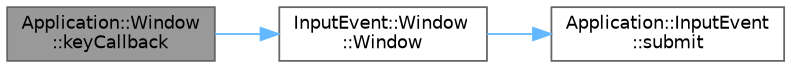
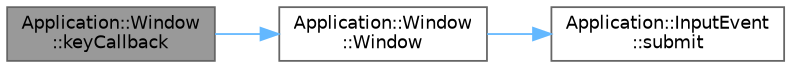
  digraph {
    rankdir=LR
    node [color=grey40 fillcolor=white fontname=Helvetica fontsize=10 shape=box style=filled]
    edge [color=steelblue1 fontname=Helvetica fontsize=10 labelfontname=Helvetica labelfontsize=10 style=solid]
    n1 [color=gray40 fillcolor=grey60 fontcolor=black height=0.2 label="Application::Window\l::keyCallback" width=0.4]
-   n2 [height=0.2 label="InputEvent::Window\l::Window" width=0.4]
+   n2 [height=0.2 label="Application::Window\l::Window" width=0.4]
    n3 [height=0.2 label="Application::InputEvent\l::submit" width=0.4]
    n1 -> n2
    n2 -> n3
  }
